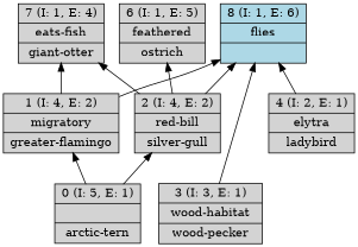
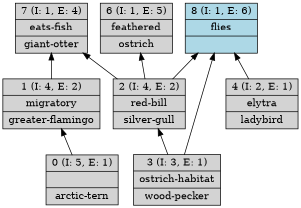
  digraph {
    rankdir=BT
    node [shape=record style=filled]
    n1 [label="{0 (I: 5, E: 1)||arctic-tern\n}"]
    n2 [label="{1 (I: 4, E: 2)|migratory\n|greater-flamingo\n}"]
    n3 [label="{2 (I: 4, E: 2)|red-bill\n|silver-gull\n}"]
    n4 [label="{7 (I: 1, E: 4)|eats-fish\n|giant-otter\n}"]
    n5 [fillcolor=lightblue label="{8 (I: 1, E: 6)|flies\n|}"]
    n6 [label="{6 (I: 1, E: 5)|feathered\n|ostrich\n}"]
-   n7 [label="{3 (I: 3, E: 1)|wood-habitat\n|wood-pecker\n}"]
+   n7 [label="{3 (I: 3, E: 1)|ostrich-habitat\n|wood-pecker\n}"]
    n8 [label="{4 (I: 2, E: 1)|elytra\n|ladybird\n}"]
    n1 -> n2
-   n1 -> n3
+   n7 -> n3
    n2 -> n4
-   n2 -> n5
    n3 -> n4
    n3 -> n5
    n3 -> n6
    n7 -> n5
    n8 -> n5
  }
